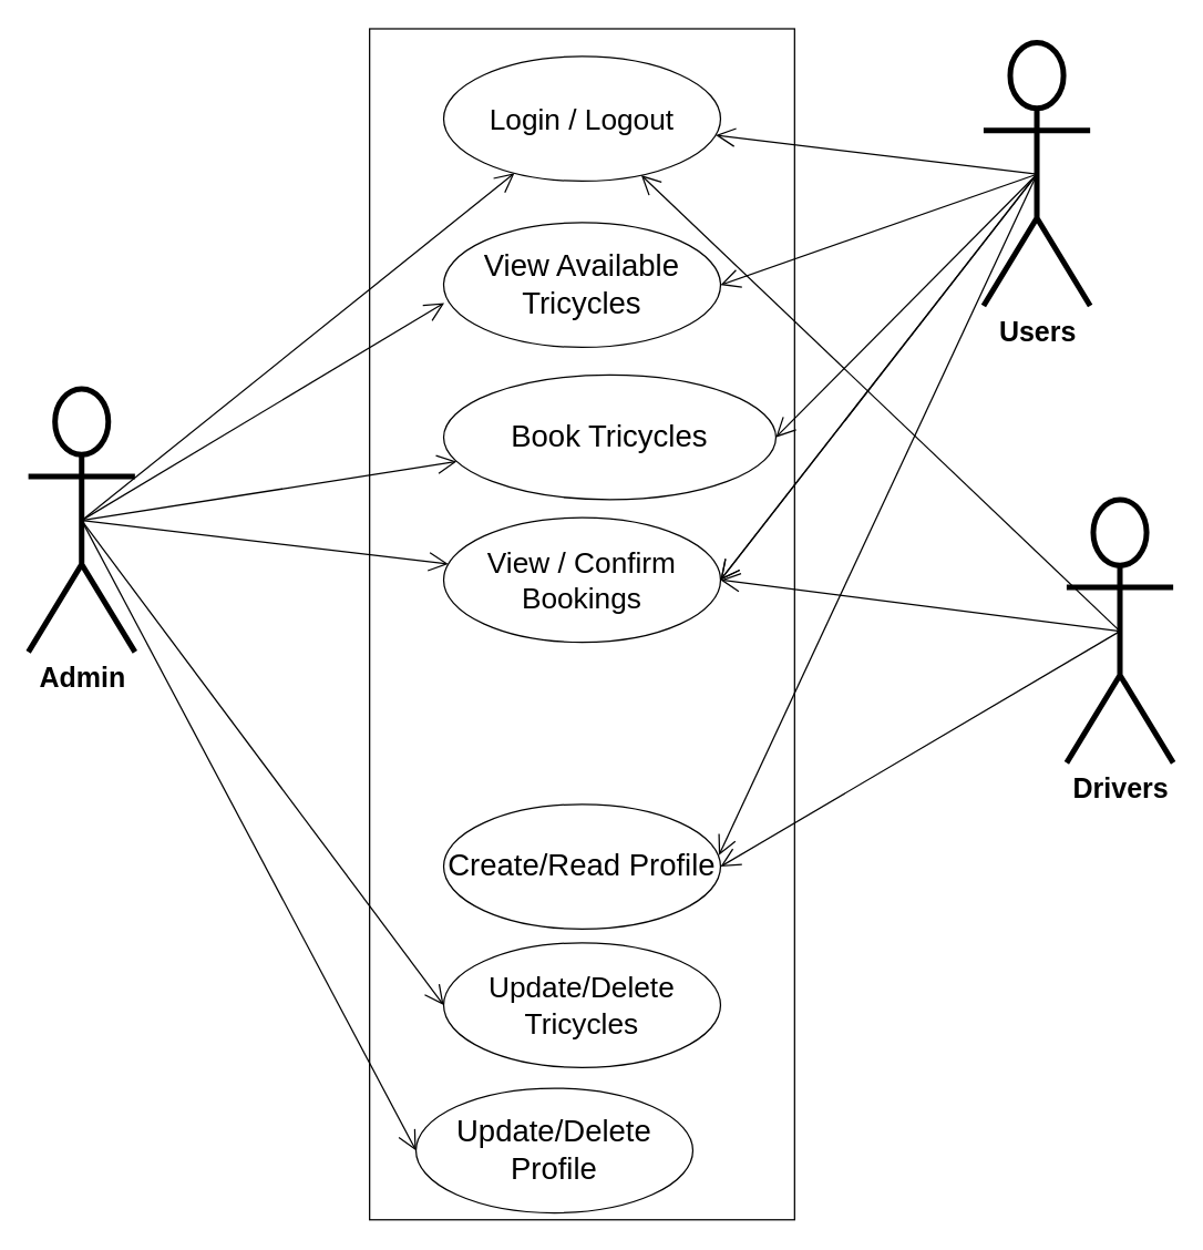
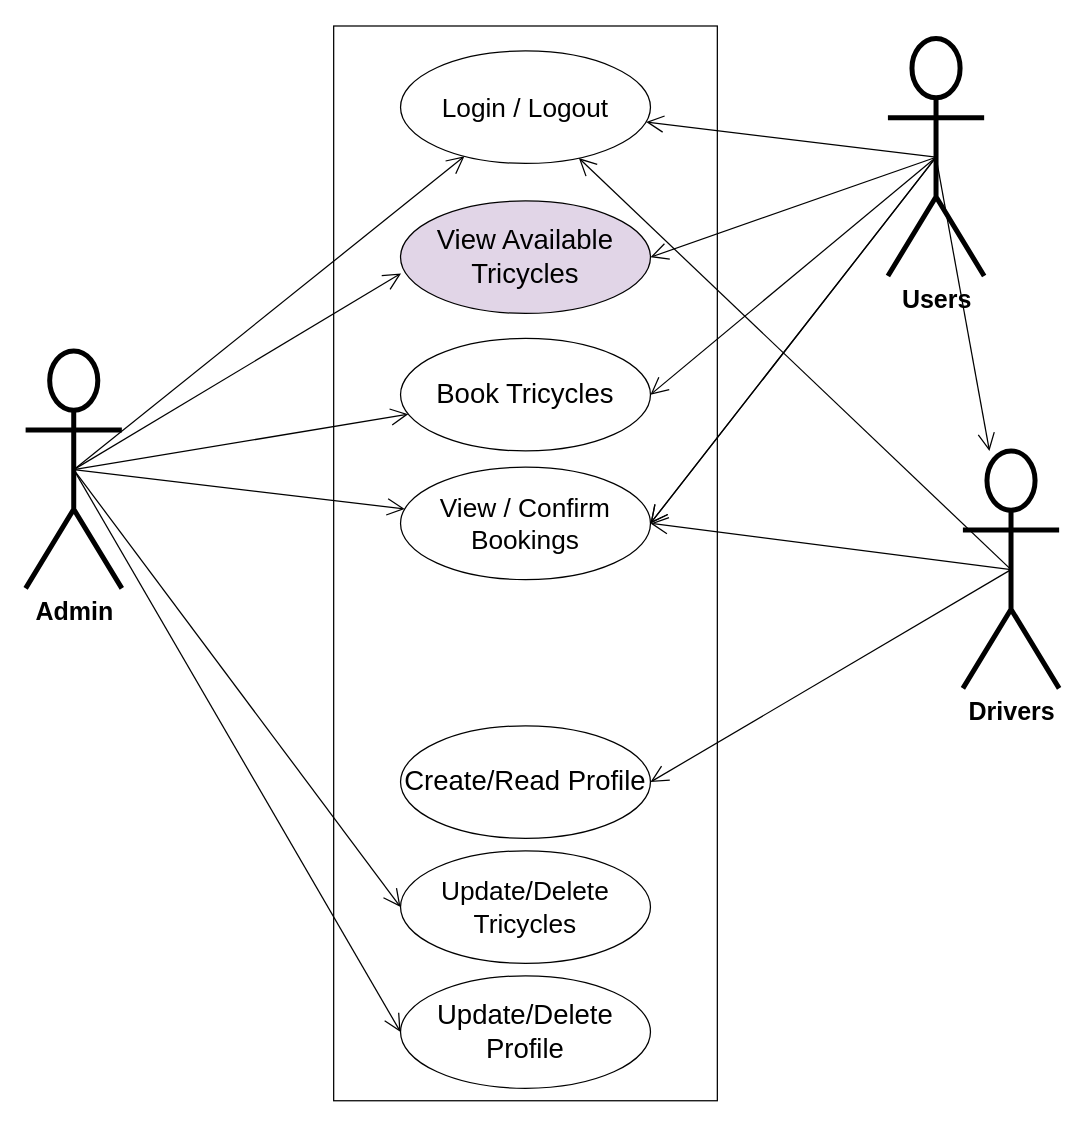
  <mxCell id="0" />
  <mxCell id="1" parent="0" />
  <mxCell id="2" value="" style="rounded=0;whiteSpace=wrap;html=1;" parent="1" vertex="1"><mxGeometry x="266.5" y="20" width="307" height="860" as="geometry" /></mxCell>
  <mxCell id="3" value="&lt;font size=&quot;1&quot;&gt;&lt;b style=&quot;font-size: 20px&quot;&gt;Admin&lt;/b&gt;&lt;/font&gt;" style="shape=umlActor;verticalLabelPosition=bottom;verticalAlign=top;html=1;strokeWidth=4;" parent="1" vertex="1"><mxGeometry x="20" y="280" width="77" height="190" as="geometry" /></mxCell>
  <mxCell id="4" value="&lt;font style=&quot;font-size: 21px&quot;&gt;Login / Logout&lt;/font&gt;" style="ellipse;whiteSpace=wrap;html=1;" parent="1" vertex="1"><mxGeometry x="320" y="40" width="200" height="90" as="geometry" /></mxCell>
  <mxCell id="5" value="&lt;span style=&quot;font-size: 20px&quot;&gt;&lt;b&gt;Users&lt;/b&gt;&lt;/span&gt;" style="shape=umlActor;verticalLabelPosition=bottom;verticalAlign=top;html=1;strokeWidth=4;" parent="1" vertex="1"><mxGeometry x="710" y="30" width="77" height="190" as="geometry" /></mxCell>
  <mxCell id="6" value="&lt;font style=&quot;font-size: 21px&quot;&gt;View / Confirm Bookings&lt;/font&gt;" style="ellipse;whiteSpace=wrap;html=1;" parent="1" vertex="1"><mxGeometry x="320" y="373" width="200" height="90" as="geometry" /></mxCell>
- <mxCell id="7" value="&lt;span style=&quot;font-size: 22px&quot;&gt;View Available&lt;br&gt;Tricycles&lt;/span&gt;" style="ellipse;whiteSpace=wrap;html=1;" parent="1" vertex="1"><mxGeometry x="320" y="160" width="200" height="90" as="geometry" /></mxCell>
+ <mxCell id="7" value="&lt;span style=&quot;font-size: 22px&quot;&gt;View Available&lt;br&gt;Tricycles&lt;/span&gt;" style="ellipse;whiteSpace=wrap;html=1;fillColor=#e1d5e7;" parent="1" vertex="1"><mxGeometry x="320" y="160" width="200" height="90" as="geometry" /></mxCell>
  <mxCell id="8" value="" style="endArrow=open;endFill=1;endSize=12;html=1;exitX=0.5;exitY=0.5;exitDx=0;exitDy=0;exitPerimeter=0;" parent="1" source="3" target="4" edge="1"><mxGeometry width="160" relative="1" as="geometry"><mxPoint x="310" y="400" as="sourcePoint" /><mxPoint x="470" y="400" as="targetPoint" /></mxGeometry></mxCell>
  <mxCell id="9" value="" style="endArrow=open;endFill=1;endSize=12;html=1;exitX=0.5;exitY=0.5;exitDx=0;exitDy=0;exitPerimeter=0;" parent="1" source="3" target="6" edge="1"><mxGeometry width="160" relative="1" as="geometry"><mxPoint x="51.5" y="365" as="sourcePoint" /><mxPoint x="373.712" y="152.194" as="targetPoint" /></mxGeometry></mxCell>
  <mxCell id="10" value="" style="endArrow=open;endFill=1;endSize=12;html=1;entryX=0.002;entryY=0.644;entryDx=0;entryDy=0;entryPerimeter=0;exitX=0.5;exitY=0.5;exitDx=0;exitDy=0;exitPerimeter=0;" parent="1" source="3" target="7" edge="1"><mxGeometry width="160" relative="1" as="geometry"><mxPoint x="40" y="360" as="sourcePoint" /><mxPoint x="330.043" y="366.315" as="targetPoint" /></mxGeometry></mxCell>
  <mxCell id="11" value="" style="endArrow=open;endFill=1;endSize=12;html=1;exitX=0.5;exitY=0.5;exitDx=0;exitDy=0;exitPerimeter=0;" parent="1" source="5" target="4" edge="1"><mxGeometry width="160" relative="1" as="geometry"><mxPoint x="51.5" y="365" as="sourcePoint" /><mxPoint x="330" y="615" as="targetPoint" /></mxGeometry></mxCell>
  <mxCell id="12" value="" style="endArrow=open;endFill=1;endSize=12;html=1;exitX=0.5;exitY=0.5;exitDx=0;exitDy=0;exitPerimeter=0;entryX=1;entryY=0.5;entryDx=0;entryDy=0;" parent="1" source="5" target="7" edge="1"><mxGeometry width="160" relative="1" as="geometry"><mxPoint x="700" y="390" as="sourcePoint" /><mxPoint x="482.425" y="153.321" as="targetPoint" /></mxGeometry></mxCell>
  <mxCell id="13" value="&lt;font style=&quot;font-size: 22px&quot;&gt;Create/Read Profile&lt;/font&gt;" style="ellipse;whiteSpace=wrap;html=1;" parent="1" vertex="1"><mxGeometry x="320" y="580" width="200" height="90" as="geometry" /></mxCell>
  <mxCell id="14" value="" style="endArrow=open;endFill=1;endSize=12;html=1;exitX=0.5;exitY=0.5;exitDx=0;exitDy=0;exitPerimeter=0;" parent="1" source="3" target="15" edge="1"><mxGeometry width="160" relative="1" as="geometry"><mxPoint x="50" y="370" as="sourcePoint" /><mxPoint x="330.031" y="366.127" as="targetPoint" /></mxGeometry></mxCell>
- <mxCell id="15" value="&lt;span style=&quot;font-size: 22px&quot;&gt;Book Tricycles&lt;/span&gt;" style="ellipse;whiteSpace=wrap;html=1;" parent="1" vertex="1"><mxGeometry x="320" y="270" width="240" height="90" as="geometry" /></mxCell>
+ <mxCell id="15" value="&lt;span style=&quot;font-size: 22px&quot;&gt;Book Tricycles&lt;/span&gt;" style="ellipse;whiteSpace=wrap;html=1;" parent="1" vertex="1"><mxGeometry x="320" y="270" width="200" height="90" as="geometry" /></mxCell>
  <mxCell id="16" value="" style="endArrow=open;endFill=1;endSize=12;html=1;entryX=1;entryY=0.5;entryDx=0;entryDy=0;exitX=0.5;exitY=0.5;exitDx=0;exitDy=0;exitPerimeter=0;" parent="1" source="5" target="15" edge="1"><mxGeometry width="160" relative="1" as="geometry"><mxPoint x="868.5" y="615" as="sourcePoint" /><mxPoint x="520" y="319.96" as="targetPoint" /></mxGeometry></mxCell>
  <mxCell id="17" value="" style="endArrow=open;endFill=1;endSize=12;html=1;entryX=1;entryY=0.5;entryDx=0;entryDy=0;exitX=0.5;exitY=0.5;exitDx=0;exitDy=0;exitPerimeter=0;" parent="1" source="5" target="6" edge="1"><mxGeometry width="160" relative="1" as="geometry"><mxPoint x="868.5" y="615" as="sourcePoint" /><mxPoint x="480" y="130.01" as="targetPoint" /></mxGeometry></mxCell>
  <mxCell id="18" value="" style="endArrow=open;endFill=1;endSize=12;html=1;entryX=1;entryY=0.5;entryDx=0;entryDy=0;exitX=0.5;exitY=0.5;exitDx=0;exitDy=0;exitPerimeter=0;" parent="1" source="5" target="6" edge="1"><mxGeometry width="160" relative="1" as="geometry"><mxPoint x="928.5" y="545" as="sourcePoint" /><mxPoint x="530" y="428" as="targetPoint" /></mxGeometry></mxCell>
  <mxCell id="19" value="&lt;span style=&quot;font-size: 20px&quot;&gt;&lt;b&gt;Drivers&lt;/b&gt;&lt;/span&gt;" style="shape=umlActor;verticalLabelPosition=bottom;verticalAlign=top;html=1;strokeWidth=4;" parent="1" vertex="1"><mxGeometry x="770" y="360" width="77" height="190" as="geometry" /></mxCell>
  <mxCell id="20" value="" style="endArrow=open;endFill=1;endSize=12;html=1;exitX=0.5;exitY=0.5;exitDx=0;exitDy=0;exitPerimeter=0;" parent="1" source="19" target="4" edge="1"><mxGeometry width="160" relative="1" as="geometry"><mxPoint x="728.5" y="215" as="sourcePoint" /><mxPoint x="504.48" y="125.028" as="targetPoint" /></mxGeometry></mxCell>
- <mxCell id="21" value="" style="endArrow=open;endFill=1;endSize=12;html=1;entryX=0.994;entryY=0.409;entryDx=0;entryDy=0;exitX=0.5;exitY=0.5;exitDx=0;exitDy=0;exitPerimeter=0;entryPerimeter=0;" parent="1" source="5" target="13" edge="1"><mxGeometry width="160" relative="1" as="geometry"><mxPoint x="728.5" y="215" as="sourcePoint" /><mxPoint x="530" y="428" as="targetPoint" /></mxGeometry></mxCell>
+ <mxCell id="21" value="" style="endArrow=open;endFill=1;endSize=12;html=1;exitX=0.5;exitY=0.5;exitDx=0;exitDy=0;exitPerimeter=0;" parent="1" source="5" target="19" edge="1"><mxGeometry width="160" relative="1" as="geometry"><mxPoint x="728.5" y="215" as="sourcePoint" /><mxPoint x="530" y="428" as="targetPoint" /></mxGeometry></mxCell>
  <mxCell id="22" value="" style="endArrow=open;endFill=1;endSize=12;html=1;entryX=1;entryY=0.5;entryDx=0;entryDy=0;exitX=0.5;exitY=0.5;exitDx=0;exitDy=0;exitPerimeter=0;" parent="1" source="19" target="13" edge="1"><mxGeometry width="160" relative="1" as="geometry"><mxPoint x="728.5" y="215" as="sourcePoint" /><mxPoint x="528.8" y="636.81" as="targetPoint" /></mxGeometry></mxCell>
  <mxCell id="23" value="" style="endArrow=open;endFill=1;endSize=12;html=1;exitX=0.5;exitY=0.5;exitDx=0;exitDy=0;exitPerimeter=0;entryX=1;entryY=0.5;entryDx=0;entryDy=0;" parent="1" source="19" target="6" edge="1"><mxGeometry width="160" relative="1" as="geometry"><mxPoint x="818.5" y="465" as="sourcePoint" /><mxPoint x="472.753" y="135.68" as="targetPoint" /></mxGeometry></mxCell>
  <mxCell id="24" value="&lt;span style=&quot;font-size: 21px&quot;&gt;Update/Delete Tricycles&lt;/span&gt;" style="ellipse;whiteSpace=wrap;html=1;" vertex="1" parent="1"><mxGeometry x="320" y="680" width="200" height="90" as="geometry" /></mxCell>
- <mxCell id="25" value="&lt;font style=&quot;font-size: 22px&quot;&gt;Update/Delete Profile&lt;/font&gt;" style="ellipse;whiteSpace=wrap;html=1;" vertex="1" parent="1"><mxGeometry x="300" y="785" width="200" height="90" as="geometry" /></mxCell>
+ <mxCell id="25" value="&lt;font style=&quot;font-size: 22px&quot;&gt;Update/Delete Profile&lt;/font&gt;" style="ellipse;whiteSpace=wrap;html=1;" vertex="1" parent="1"><mxGeometry x="320" y="780" width="200" height="90" as="geometry" /></mxCell>
  <mxCell id="26" value="" style="endArrow=open;endFill=1;endSize=12;html=1;exitX=0.5;exitY=0.5;exitDx=0;exitDy=0;exitPerimeter=0;entryX=0;entryY=0.5;entryDx=0;entryDy=0;" edge="1" parent="1" source="3" target="24"><mxGeometry width="160" relative="1" as="geometry"><mxPoint x="68.5" y="385" as="sourcePoint" /><mxPoint x="330" y="645" as="targetPoint" /></mxGeometry></mxCell>
  <mxCell id="27" value="" style="endArrow=open;endFill=1;endSize=12;html=1;entryX=0;entryY=0.5;entryDx=0;entryDy=0;exitX=0.5;exitY=0.5;exitDx=0;exitDy=0;exitPerimeter=0;" edge="1" parent="1" source="3" target="25"><mxGeometry width="160" relative="1" as="geometry"><mxPoint x="0" y="700" as="sourcePoint" /><mxPoint x="330" y="735" as="targetPoint" /></mxGeometry></mxCell>
